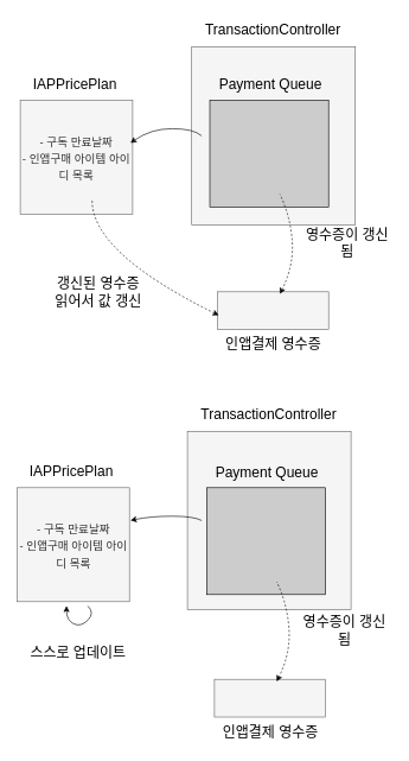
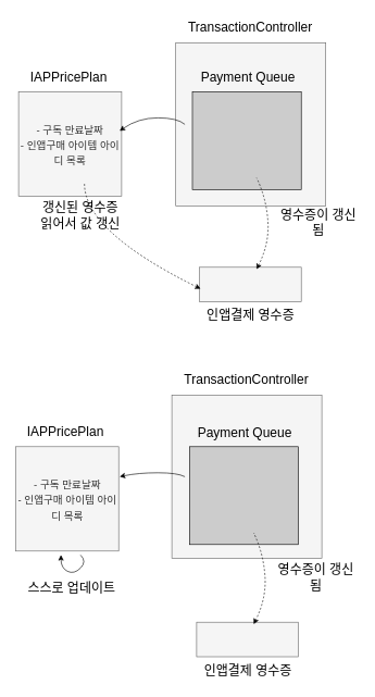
  <mxCell id="0" />
  <mxCell id="1" parent="0" />
  <mxCell id="2" value="" style="rounded=0;whiteSpace=wrap;html=1;fillColor=#f5f5f5;strokeColor=#666666;fontColor=#333333;" vertex="1" parent="1"><mxGeometry x="269" y="65" width="230" height="250" as="geometry" /></mxCell>
  <mxCell id="3" value="TransactionController" style="text;html=1;strokeColor=none;fillColor=none;align=center;verticalAlign=middle;whiteSpace=wrap;rounded=0;fontSize=20;" vertex="1" parent="1"><mxGeometry x="275" y="20" width="217" height="40" as="geometry" /></mxCell>
  <mxCell id="4" value="" style="rounded=0;whiteSpace=wrap;html=1;fillColor=#f5f5f5;strokeColor=#666666;fontColor=#333333;" vertex="1" parent="1"><mxGeometry x="263" y="605" width="230" height="250" as="geometry" /></mxCell>
  <mxCell id="5" value="TransactionController" style="text;html=1;strokeColor=none;fillColor=none;align=center;verticalAlign=middle;whiteSpace=wrap;rounded=0;fontSize=20;" vertex="1" parent="1"><mxGeometry x="269" y="560" width="217" height="40" as="geometry" /></mxCell>
  <mxCell id="6" value="" style="rounded=0;whiteSpace=wrap;html=1;fontSize=20;fillColor=#CCCCCC;strokeColor=#000000;" vertex="1" parent="1"><mxGeometry x="294.5" y="140" width="167" height="150" as="geometry" /></mxCell>
  <mxCell id="7" value="Payment Queue" style="text;html=1;strokeColor=none;fillColor=none;align=center;verticalAlign=middle;whiteSpace=wrap;rounded=0;fontSize=20;" vertex="1" parent="1"><mxGeometry x="297.5" y="97" width="164" height="40" as="geometry" /></mxCell>
  <mxCell id="8" value="&lt;font style=&quot;font-size: 16px&quot;&gt;- 구독 만료날짜&lt;br&gt;- 인앱구매 아이템 아이디 목록&lt;br&gt;&lt;/font&gt;" style="rounded=0;whiteSpace=wrap;html=1;strokeColor=#666666;fillColor=#f5f5f5;fontSize=20;fontColor=#333333;" vertex="1" parent="1"><mxGeometry x="28" y="140" width="158" height="160" as="geometry" /></mxCell>
  <mxCell id="9" value="IAPPricePlan" style="text;html=1;strokeColor=none;fillColor=none;align=center;verticalAlign=middle;whiteSpace=wrap;rounded=0;fontSize=20;" vertex="1" parent="1"><mxGeometry x="24.5" y="96" width="160" height="40" as="geometry" /></mxCell>
  <mxCell id="10" value="" style="rounded=0;whiteSpace=wrap;html=1;strokeColor=#666666;fillColor=#f5f5f5;fontSize=20;fontColor=#333333;" vertex="1" parent="1"><mxGeometry x="305.5" y="409" width="156" height="53" as="geometry" /></mxCell>
  <mxCell id="11" value="" style="curved=1;endArrow=none;html=1;fontSize=16;fontColor=#666666;startArrow=classic;startFill=1;endFill=0;dashed=1;" edge="1" parent="1"><mxGeometry width="50" height="50" relative="1" as="geometry"><mxPoint x="393" y="412" as="sourcePoint" /><mxPoint x="393" y="272" as="targetPoint" /><Array as="points"><mxPoint x="413" y="372" /><mxPoint x="407.5" y="302" /></Array></mxGeometry></mxCell>
  <mxCell id="12" value="" style="curved=1;endArrow=none;html=1;fontSize=16;fontColor=#666666;startArrow=classic;startFill=1;endFill=0;dashed=1;" edge="1" parent="1"><mxGeometry width="50" height="50" relative="1" as="geometry"><mxPoint x="307" y="442" as="sourcePoint" /><mxPoint x="129" y="280" as="targetPoint" /><Array as="points"><mxPoint x="128" y="353.5" /></Array></mxGeometry></mxCell>
  <mxCell id="13" value="인앱결제 영수증" style="text;html=1;strokeColor=none;fillColor=none;align=center;verticalAlign=middle;whiteSpace=wrap;rounded=0;fontSize=20;" vertex="1" parent="1"><mxGeometry x="304" y="462" width="160" height="40" as="geometry" /></mxCell>
  <mxCell id="14" value="영수증이 갱신됨" style="text;html=1;strokeColor=none;fillColor=none;align=center;verticalAlign=middle;whiteSpace=wrap;rounded=0;fontSize=20;" vertex="1" parent="1"><mxGeometry x="423" y="320" width="130" height="40" as="geometry" /></mxCell>
- <mxCell id="15" value="갱신된 영수증 읽어서 값 갱신" style="text;html=1;strokeColor=none;fillColor=none;align=center;verticalAlign=middle;whiteSpace=wrap;rounded=0;fontSize=20;" vertex="1" parent="1"><mxGeometry x="73" y="389" width="130" height="40" as="geometry" /></mxCell>
+ <mxCell id="15" value="갱신된 영수증 읽어서 값 갱신" style="text;html=1;strokeColor=none;fillColor=none;align=center;verticalAlign=middle;whiteSpace=wrap;rounded=0;fontSize=20;" vertex="1" parent="1"><mxGeometry x="58" y="309" width="130" height="40" as="geometry" /></mxCell>
  <mxCell id="16" value="" style="rounded=0;whiteSpace=wrap;html=1;fontSize=20;fillColor=#CCCCCC;strokeColor=#000000;" vertex="1" parent="1"><mxGeometry x="290" y="684" width="167" height="150" as="geometry" /></mxCell>
  <mxCell id="17" value="Payment Queue" style="text;html=1;strokeColor=none;fillColor=none;align=center;verticalAlign=middle;whiteSpace=wrap;rounded=0;fontSize=20;" vertex="1" parent="1"><mxGeometry x="293" y="641" width="164" height="40" as="geometry" /></mxCell>
  <mxCell id="18" value="&lt;font style=&quot;font-size: 16px&quot;&gt;- 구독 만료날짜&lt;br&gt;- 인앱구매 아이템 아이디 목록&lt;br&gt;&lt;/font&gt;" style="rounded=0;whiteSpace=wrap;html=1;strokeColor=#666666;fillColor=#f5f5f5;fontSize=20;fontColor=#333333;" vertex="1" parent="1"><mxGeometry x="23.5" y="684" width="158" height="160" as="geometry" /></mxCell>
  <mxCell id="19" value="IAPPricePlan" style="text;html=1;strokeColor=none;fillColor=none;align=center;verticalAlign=middle;whiteSpace=wrap;rounded=0;fontSize=20;" vertex="1" parent="1"><mxGeometry x="20" y="640" width="160" height="40" as="geometry" /></mxCell>
  <mxCell id="20" value="" style="rounded=0;whiteSpace=wrap;html=1;strokeColor=#666666;fillColor=#f5f5f5;fontSize=20;fontColor=#333333;" vertex="1" parent="1"><mxGeometry x="301" y="953" width="156" height="53" as="geometry" /></mxCell>
  <mxCell id="21" value="" style="curved=1;endArrow=none;html=1;fontSize=16;fontColor=#666666;startArrow=classic;startFill=1;endFill=0;dashed=1;" edge="1" parent="1"><mxGeometry width="50" height="50" relative="1" as="geometry"><mxPoint x="388.5" y="956" as="sourcePoint" /><mxPoint x="388.5" y="816" as="targetPoint" /><Array as="points"><mxPoint x="408.5" y="916" /><mxPoint x="403" y="846" /></Array></mxGeometry></mxCell>
  <mxCell id="22" value="인앱결제 영수증" style="text;html=1;strokeColor=none;fillColor=none;align=center;verticalAlign=middle;whiteSpace=wrap;rounded=0;fontSize=20;" vertex="1" parent="1"><mxGeometry x="299.5" y="1006" width="160" height="40" as="geometry" /></mxCell>
  <mxCell id="23" value="영수증이 갱신됨" style="text;html=1;strokeColor=none;fillColor=none;align=center;verticalAlign=middle;whiteSpace=wrap;rounded=0;fontSize=20;" vertex="1" parent="1"><mxGeometry x="418.5" y="864" width="130" height="40" as="geometry" /></mxCell>
  <mxCell id="24" value="" style="curved=1;endArrow=none;html=1;fontSize=16;fontColor=#666666;startArrow=classic;startFill=1;endFill=0;" edge="1" parent="1"><mxGeometry width="50" height="50" relative="1" as="geometry"><mxPoint x="183" y="730" as="sourcePoint" /><mxPoint x="283" y="730" as="targetPoint" /><Array as="points"><mxPoint x="211.5" y="724" /><mxPoint x="271.5" y="724" /></Array></mxGeometry></mxCell>
  <mxCell id="25" value="" style="curved=1;endArrow=none;html=1;fontSize=16;fontColor=#666666;startArrow=classic;startFill=1;endFill=0;" edge="1" parent="1"><mxGeometry width="50" height="50" relative="1" as="geometry"><mxPoint x="183" y="200" as="sourcePoint" /><mxPoint x="283" y="190" as="targetPoint" /><Array as="points"><mxPoint x="211.5" y="180" /><mxPoint x="271.5" y="180" /></Array></mxGeometry></mxCell>
- <mxCell id="26" value="&lt;font&gt;&lt;font style=&quot;font-size: 20px&quot;&gt;스스로 업데이트&lt;/font&gt;&lt;br&gt;&lt;/font&gt;" style="text;html=1;strokeColor=none;fillColor=none;align=center;verticalAlign=middle;whiteSpace=wrap;rounded=0;fontSize=20;" vertex="1" parent="1"><mxGeometry x="36" y="898" width="147" height="33" as="geometry" /></mxCell>
+ <mxCell id="26" value="&lt;font&gt;&lt;font style=&quot;font-size: 20px&quot;&gt;스스로 업데이트&lt;/font&gt;&lt;br&gt;&lt;/font&gt;" style="text;html=1;strokeColor=none;fillColor=none;align=center;verticalAlign=middle;whiteSpace=wrap;rounded=0;fontSize=20;" vertex="1" parent="1"><mxGeometry x="36" y="883" width="147" height="33" as="geometry" /></mxCell>
  <mxCell id="27" value="" style="curved=1;endArrow=classic;html=1;fontSize=16;fontColor=#666666;startArrow=none;startFill=0;endFill=1;" edge="1" parent="1"><mxGeometry width="50" height="50" relative="1" as="geometry"><mxPoint x="123" y="850" as="sourcePoint" /><mxPoint x="93" y="850" as="targetPoint" /><Array as="points"><mxPoint x="133" y="860" /><mxPoint x="113" y="880" /><mxPoint x="93" y="870" /></Array></mxGeometry></mxCell>
